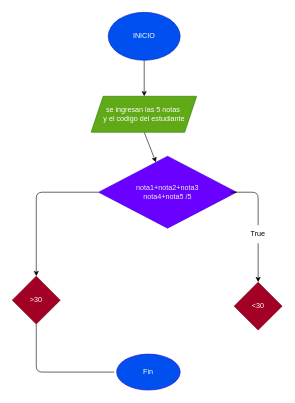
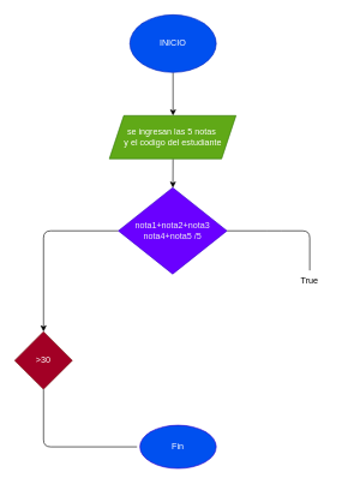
  <mxCell id="0" />
  <mxCell id="1" parent="0" />
  <mxCell id="2" value="" style="edgeStyle=none;html=1;" edge="1" parent="1" source="3"><mxGeometry relative="1" as="geometry"><mxPoint x="240" y="160" as="targetPoint" /></mxGeometry></mxCell>
  <mxCell id="3" value="INICIO" style="ellipse;whiteSpace=wrap;html=1;fillColor=#0050ef;fontColor=#ffffff;strokeColor=#001DBC;" vertex="1" parent="1"><mxGeometry x="180" y="20" width="120" height="80" as="geometry" /></mxCell>
  <mxCell id="4" value="" style="edgeStyle=none;html=1;" edge="1" parent="1" target="7"><mxGeometry relative="1" as="geometry"><mxPoint x="240" y="220" as="sourcePoint" /></mxGeometry></mxCell>
- <mxCell id="5" value="" style="edgeStyle=none;html=1;startArrow=none;" edge="1" parent="1" source="11" target="8"><mxGeometry relative="1" as="geometry"><Array as="points" /></mxGeometry></mxCell>
  <mxCell id="6" value="" style="edgeStyle=none;html=1;" edge="1" parent="1" source="7" target="9"><mxGeometry relative="1" as="geometry"><Array as="points"><mxPoint x="60" y="320" /></Array></mxGeometry></mxCell>
- <mxCell id="7" value="&lt;span style=&quot;color: rgb(240 , 240 , 240)&quot;&gt;nota1+nota2+nota3&lt;/span&gt;&lt;br style=&quot;color: rgb(240 , 240 , 240)&quot;&gt;&lt;span style=&quot;color: rgb(240 , 240 , 240)&quot;&gt;nota4+nota5 /5&lt;/span&gt;" style="rhombus;whiteSpace=wrap;html=1;fillColor=#6a00ff;fontColor=#ffffff;strokeColor=#3700CC;" vertex="1" parent="1"><mxGeometry x="164" y="260" width="230" height="120" as="geometry" /></mxCell>
- <mxCell id="8" value="&amp;lt;30" style="rhombus;whiteSpace=wrap;html=1;fillColor=#a20025;fontColor=#ffffff;strokeColor=#6F0000;" vertex="1" parent="1"><mxGeometry x="390" y="470" width="80" height="80" as="geometry" /></mxCell>
+ <mxCell id="7" value="&lt;span style=&quot;color: rgb(240 , 240 , 240)&quot;&gt;nota1+nota2+nota3&lt;/span&gt;&lt;br style=&quot;color: rgb(240 , 240 , 240)&quot;&gt;&lt;span style=&quot;color: rgb(240 , 240 , 240)&quot;&gt;nota4+nota5 /5&lt;/span&gt;" style="rhombus;whiteSpace=wrap;html=1;fillColor=#6a00ff;fontColor=#ffffff;strokeColor=#3700CC;" vertex="1" parent="1"><mxGeometry x="164" y="260" width="151" height="120" as="geometry" /></mxCell>
  <mxCell id="9" value="&amp;gt;30" style="rhombus;whiteSpace=wrap;html=1;fillColor=#a20025;fontColor=#ffffff;strokeColor=#6F0000;" vertex="1" parent="1"><mxGeometry x="20" y="460" width="80" height="80" as="geometry" /></mxCell>
  <mxCell id="10" value="se ingresan las 5 notas&amp;nbsp;&lt;br&gt;y el codigo del estudiante" style="shape=parallelogram;perimeter=parallelogramPerimeter;whiteSpace=wrap;html=1;fixedSize=1;fillColor=#60a917;fontColor=#ffffff;strokeColor=#2D7600;" vertex="1" parent="1"><mxGeometry x="151.5" y="160" width="176" height="60" as="geometry" /></mxCell>
  <mxCell id="11" value="True" style="text;html=1;strokeColor=none;fillColor=none;align=center;verticalAlign=middle;whiteSpace=wrap;rounded=0;" vertex="1" parent="1"><mxGeometry x="400" y="375" width="60" height="30" as="geometry" /></mxCell>
  <mxCell id="12" value="" style="edgeStyle=none;html=1;endArrow=none;" edge="1" parent="1" source="7" target="11"><mxGeometry relative="1" as="geometry"><mxPoint x="315" y="320" as="sourcePoint" /><mxPoint x="430" y="470" as="targetPoint" /><Array as="points"><mxPoint x="380" y="320" /><mxPoint x="430" y="320" /></Array></mxGeometry></mxCell>
  <mxCell id="13" value="Fin" style="ellipse;whiteSpace=wrap;html=1;fillColor=#0050ef;fontColor=#ffffff;strokeColor=#3700CC;" vertex="1" parent="1"><mxGeometry x="194" y="590" width="106" height="60" as="geometry" /></mxCell>
  <mxCell id="14" value="" style="endArrow=none;html=1;entryX=0.5;entryY=1;entryDx=0;entryDy=0;" edge="1" parent="1" target="9"><mxGeometry width="50" height="50" relative="1" as="geometry"><mxPoint x="190" y="620" as="sourcePoint" /><mxPoint x="90" y="560" as="targetPoint" /><Array as="points"><mxPoint x="60" y="620" /></Array></mxGeometry></mxCell>
